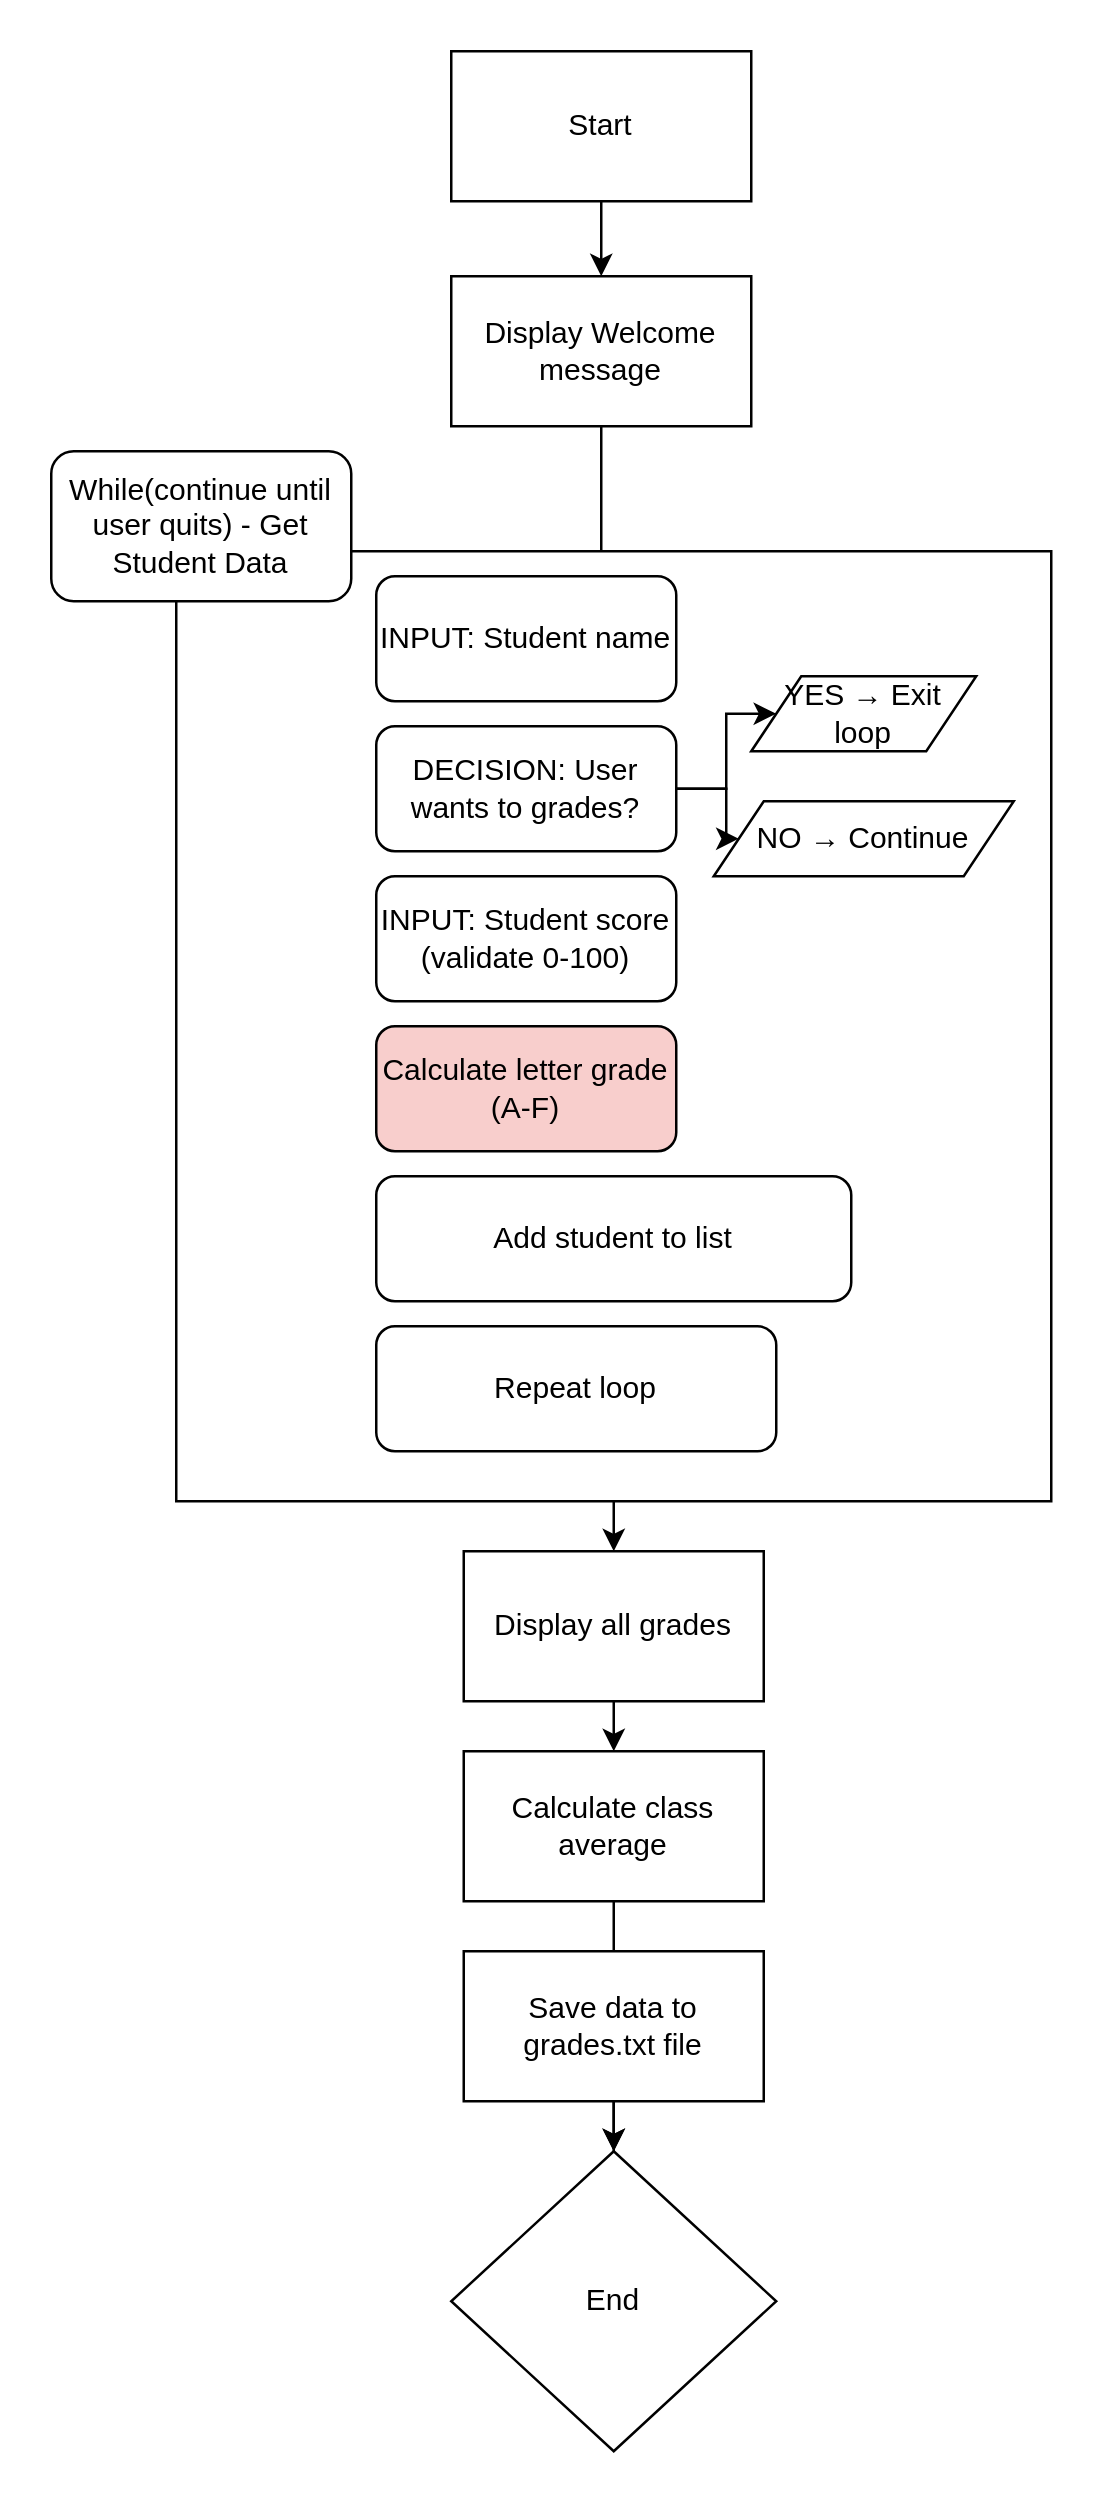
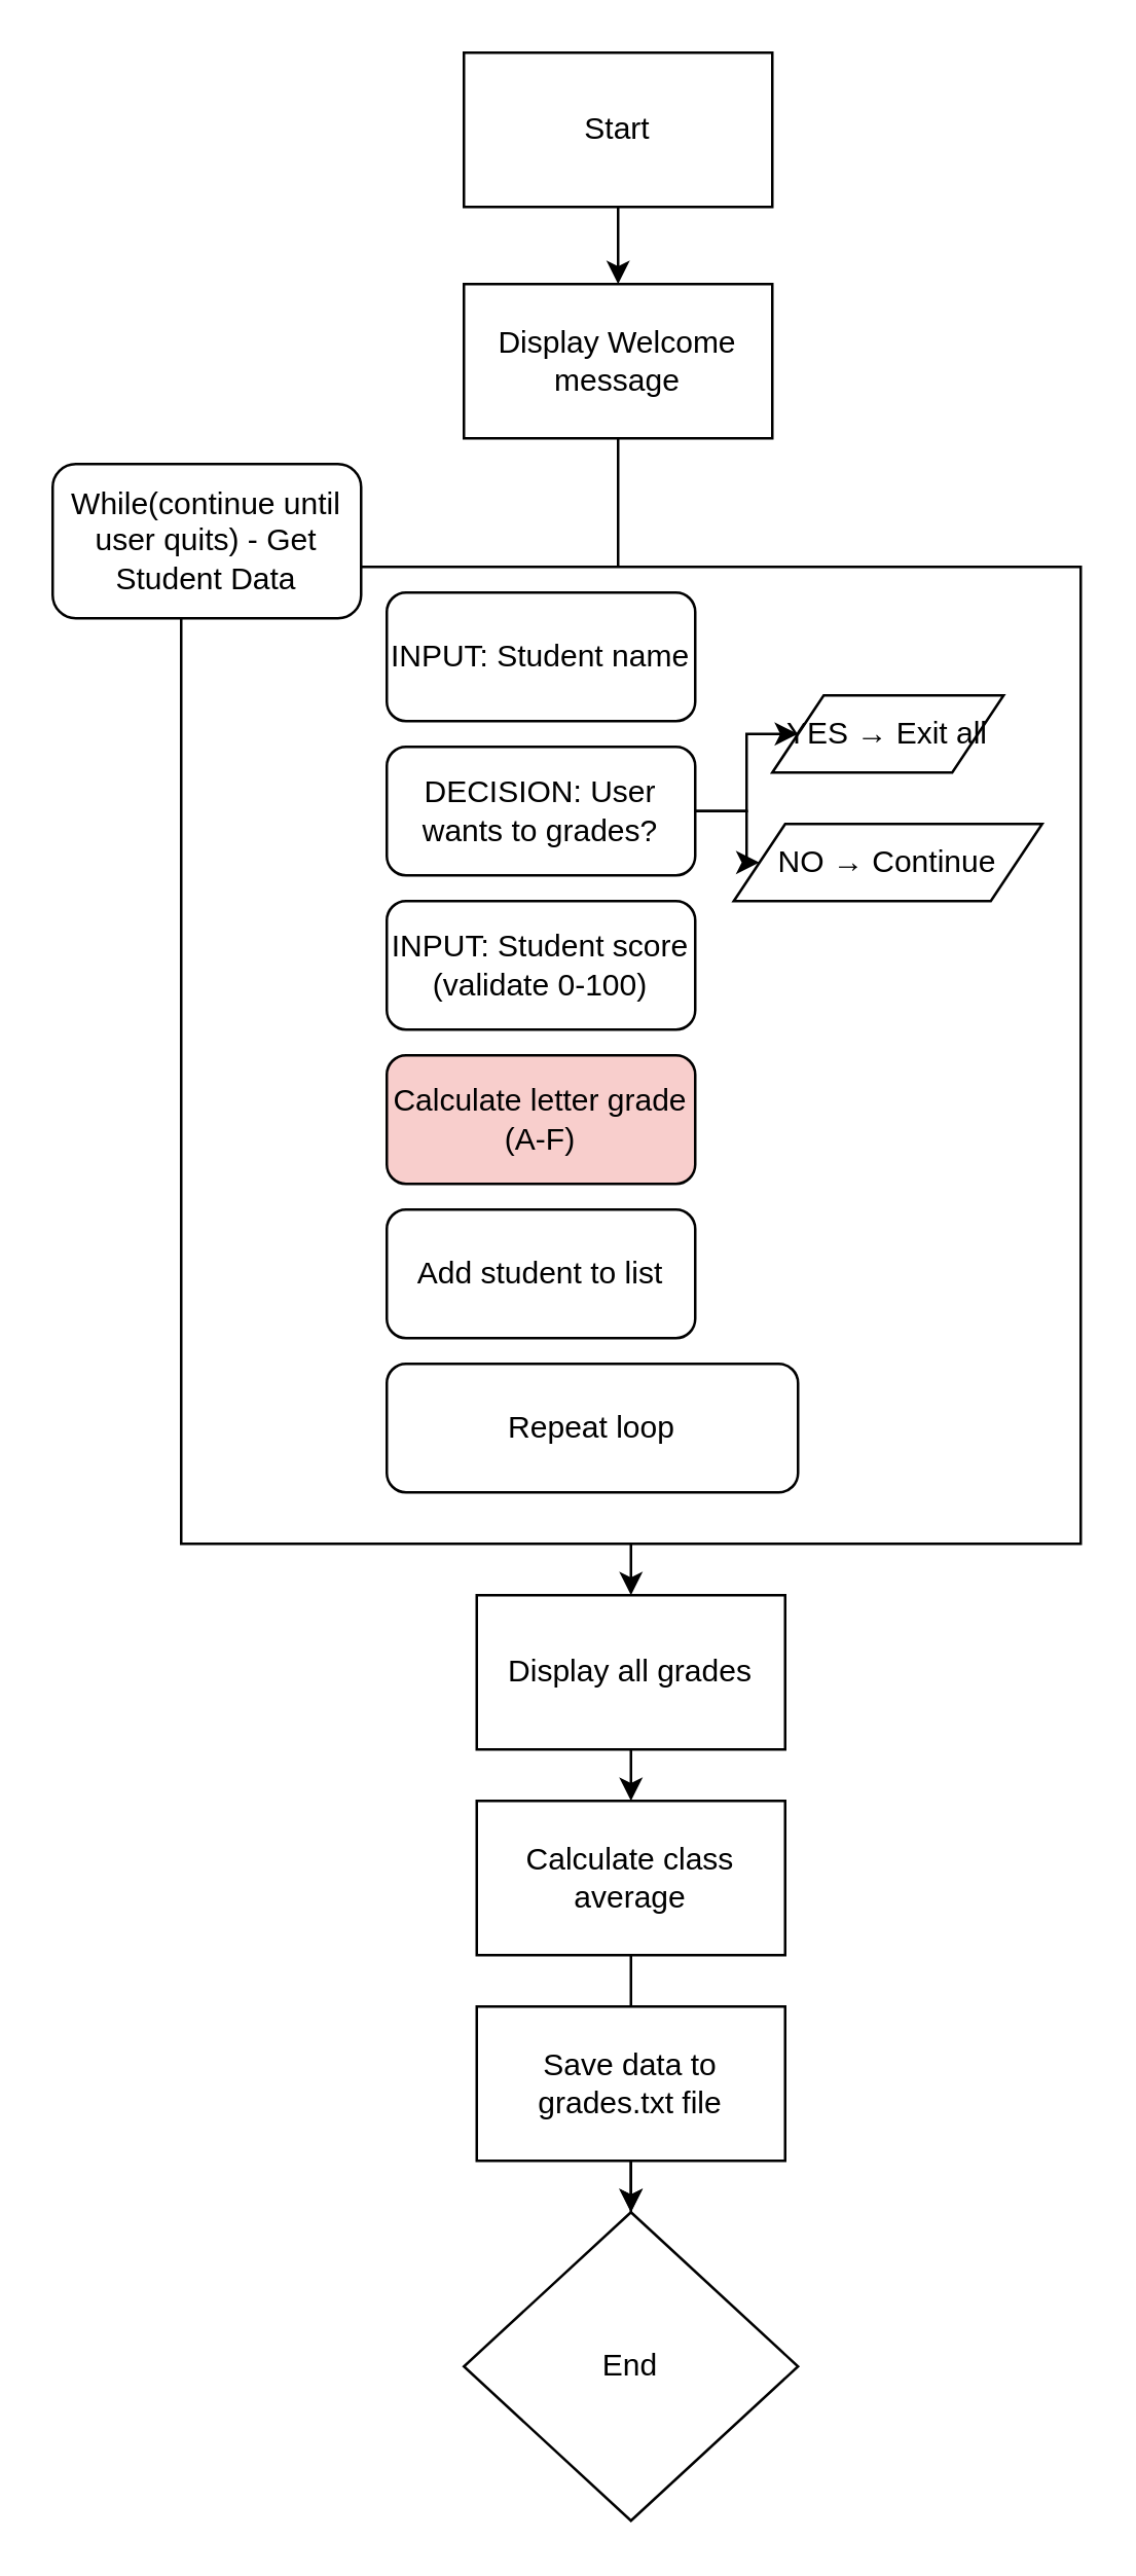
  <mxCell id="0" />
  <mxCell id="1" parent="0" />
  <mxCell id="2" style="edgeStyle=orthogonalEdgeStyle;rounded=0;orthogonalLoop=1;jettySize=auto;html=1;entryX=0.5;entryY=0;entryDx=0;entryDy=0;" edge="1" parent="1" source="3" target="5"><mxGeometry relative="1" as="geometry" /></mxCell>
  <mxCell id="3" value="Start" style="rounded=0;whiteSpace=wrap;html=1;" vertex="1" parent="1"><mxGeometry x="180" y="20" width="120" height="60" as="geometry" /></mxCell>
  <mxCell id="4" style="edgeStyle=orthogonalEdgeStyle;rounded=0;orthogonalLoop=1;jettySize=auto;html=1;exitX=0.5;exitY=1;exitDx=0;exitDy=0;entryX=0.75;entryY=0;entryDx=0;entryDy=0;" edge="1" parent="1" source="5" target="11"><mxGeometry relative="1" as="geometry" /></mxCell>
  <mxCell id="5" value="Display Welcome message" style="rounded=0;whiteSpace=wrap;html=1;" vertex="1" parent="1"><mxGeometry x="180" y="110" width="120" height="60" as="geometry" /></mxCell>
  <mxCell id="6" style="edgeStyle=orthogonalEdgeStyle;rounded=0;orthogonalLoop=1;jettySize=auto;html=1;exitX=0.5;exitY=1;exitDx=0;exitDy=0;entryX=0.5;entryY=0;entryDx=0;entryDy=0;" edge="1" parent="1" source="7" target="20"><mxGeometry relative="1" as="geometry" /></mxCell>
  <mxCell id="7" value="" style="rounded=0;whiteSpace=wrap;html=1;" vertex="1" parent="1"><mxGeometry x="70" y="220" width="350" height="380" as="geometry" /></mxCell>
  <mxCell id="8" style="edgeStyle=orthogonalEdgeStyle;rounded=0;orthogonalLoop=1;jettySize=auto;html=1;exitX=1;exitY=0.5;exitDx=0;exitDy=0;" edge="1" parent="1" source="10" target="13"><mxGeometry relative="1" as="geometry" /></mxCell>
  <mxCell id="9" style="edgeStyle=orthogonalEdgeStyle;rounded=0;orthogonalLoop=1;jettySize=auto;html=1;entryX=0;entryY=0.5;entryDx=0;entryDy=0;" edge="1" parent="1" source="10" target="14"><mxGeometry relative="1" as="geometry" /></mxCell>
  <mxCell id="10" value="DECISION: User wants to grades?" style="rounded=1;whiteSpace=wrap;html=1;" vertex="1" parent="1"><mxGeometry x="150" y="290" width="120" height="50" as="geometry" /></mxCell>
  <mxCell id="11" value="INPUT: Student name" style="rounded=1;whiteSpace=wrap;html=1;" vertex="1" parent="1"><mxGeometry x="150" y="230" width="120" height="50" as="geometry" /></mxCell>
  <mxCell id="12" value="While(continue until user quits) - Get Student Data" style="rounded=1;whiteSpace=wrap;html=1;" vertex="1" parent="1"><mxGeometry x="20" y="180" width="120" height="60" as="geometry" /></mxCell>
- <mxCell id="13" value="YES → Exit loop" style="shape=parallelogram;perimeter=parallelogramPerimeter;whiteSpace=wrap;html=1;fixedSize=1;" vertex="1" parent="1"><mxGeometry x="300" y="270" width="90" height="30" as="geometry" /></mxCell>
+ <mxCell id="13" value="YES → Exit all" style="shape=parallelogram;perimeter=parallelogramPerimeter;whiteSpace=wrap;html=1;fixedSize=1;" vertex="1" parent="1"><mxGeometry x="300" y="270" width="90" height="30" as="geometry" /></mxCell>
  <mxCell id="14" value="NO → Continue" style="shape=parallelogram;perimeter=parallelogramPerimeter;whiteSpace=wrap;html=1;fixedSize=1;" vertex="1" parent="1"><mxGeometry x="285" y="320" width="120" height="30" as="geometry" /></mxCell>
  <mxCell id="15" value="Repeat loop" style="rounded=1;whiteSpace=wrap;html=1;" vertex="1" parent="1"><mxGeometry x="150" y="530" width="160" height="50" as="geometry" /></mxCell>
  <mxCell id="16" value="INPUT: Student score (validate 0-100)" style="rounded=1;whiteSpace=wrap;html=1;" vertex="1" parent="1"><mxGeometry x="150" y="350" width="120" height="50" as="geometry" /></mxCell>
  <mxCell id="17" value="Calculate letter grade (A-F)" style="rounded=1;whiteSpace=wrap;html=1;fillColor=#f8cecc;" vertex="1" parent="1"><mxGeometry x="150" y="410" width="120" height="50" as="geometry" /></mxCell>
- <mxCell id="18" value="Add student to list" style="rounded=1;whiteSpace=wrap;html=1;" vertex="1" parent="1"><mxGeometry x="150" y="470" width="190" height="50" as="geometry" /></mxCell>
+ <mxCell id="18" value="Add student to list" style="rounded=1;whiteSpace=wrap;html=1;" vertex="1" parent="1"><mxGeometry x="150" y="470" width="120" height="50" as="geometry" /></mxCell>
  <mxCell id="19" style="edgeStyle=orthogonalEdgeStyle;rounded=0;orthogonalLoop=1;jettySize=auto;html=1;exitX=0.5;exitY=1;exitDx=0;exitDy=0;entryX=0.5;entryY=0;entryDx=0;entryDy=0;" edge="1" parent="1" source="20" target="22"><mxGeometry relative="1" as="geometry" /></mxCell>
  <mxCell id="20" value="Display all grades" style="rounded=0;whiteSpace=wrap;html=1;" vertex="1" parent="1"><mxGeometry x="185" y="620" width="120" height="60" as="geometry" /></mxCell>
  <mxCell id="21" value="" style="edgeStyle=orthogonalEdgeStyle;rounded=0;orthogonalLoop=1;jettySize=auto;html=1;" edge="1" parent="1" source="22" target="25"><mxGeometry relative="1" as="geometry" /></mxCell>
  <mxCell id="22" value="Calculate class average" style="rounded=0;whiteSpace=wrap;html=1;" vertex="1" parent="1"><mxGeometry x="185" y="700" width="120" height="60" as="geometry" /></mxCell>
  <mxCell id="23" value="" style="edgeStyle=orthogonalEdgeStyle;rounded=0;orthogonalLoop=1;jettySize=auto;html=1;" edge="1" parent="1" source="24" target="25"><mxGeometry relative="1" as="geometry" /></mxCell>
  <mxCell id="24" value="Save data to grades.txt file" style="rounded=0;whiteSpace=wrap;html=1;" vertex="1" parent="1"><mxGeometry x="185" y="780" width="120" height="60" as="geometry" /></mxCell>
  <mxCell id="25" value="End" style="rhombus;whiteSpace=wrap;html=1;" vertex="1" parent="1"><mxGeometry x="180" y="860" width="130" height="120" as="geometry" /></mxCell>
